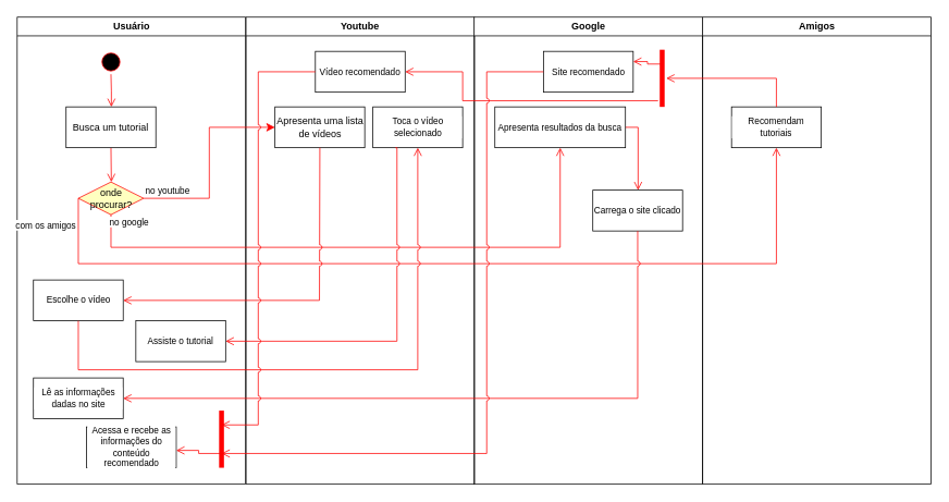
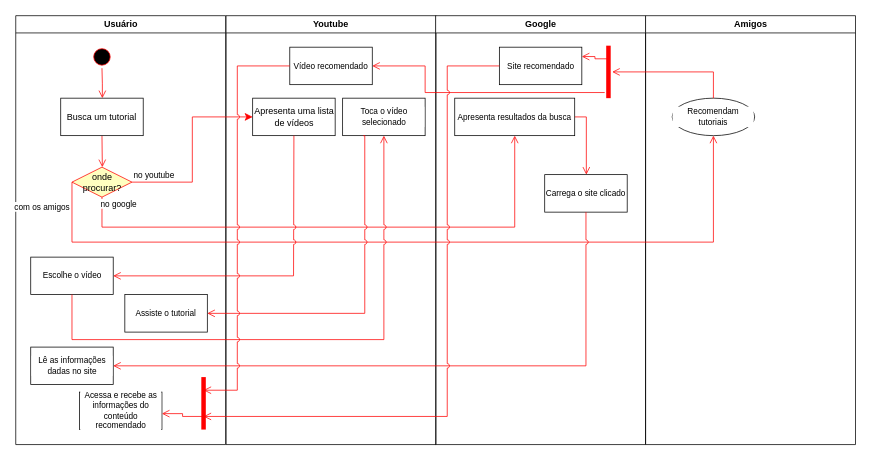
  <mxCell id="0" />
  <mxCell id="1" parent="0" />
  <mxCell id="2" value="Usuário" style="swimlane;whiteSpace=wrap" vertex="1" parent="1"><mxGeometry x="20.5" y="20" width="280" height="572" as="geometry" /></mxCell>
  <mxCell id="3" value="" style="ellipse;shape=startState;fillColor=#000000;strokeColor=#ff0000;" vertex="1" parent="2"><mxGeometry x="100" y="40" width="30" height="30" as="geometry" /></mxCell>
  <mxCell id="4" value="" style="edgeStyle=elbowEdgeStyle;elbow=horizontal;verticalAlign=bottom;endArrow=open;endSize=8;strokeColor=#FF0000;endFill=1;rounded=0" edge="1" parent="2" source="3" target="6"><mxGeometry x="100" y="40" as="geometry"><mxPoint x="115" y="110" as="targetPoint" /></mxGeometry></mxCell>
  <mxCell id="5" style="edgeStyle=elbowEdgeStyle;shape=connector;rounded=0;orthogonalLoop=1;jettySize=auto;elbow=horizontal;html=1;exitX=0.5;exitY=1;exitDx=0;exitDy=0;entryX=0.5;entryY=0;entryDx=0;entryDy=0;strokeColor=#FF0000;align=center;verticalAlign=bottom;fontFamily=Helvetica;fontSize=11;fontColor=default;labelBackgroundColor=default;endArrow=open;endFill=1;endSize=8;" edge="1" parent="2" source="6" target="7"><mxGeometry relative="1" as="geometry" /></mxCell>
  <mxCell id="6" value="Busca um tutorial" style="" vertex="1" parent="2"><mxGeometry x="60" y="110" width="110" height="50" as="geometry" /></mxCell>
  <mxCell id="7" value="onde procurar?" style="rhombus;whiteSpace=wrap;html=1;fontColor=#000000;fillColor=#ffffc0;strokeColor=#ff0000;" vertex="1" parent="2"><mxGeometry x="75" y="202" width="80" height="40" as="geometry" /></mxCell>
  <mxCell id="8" value="Escolhe o vídeo" style="html=1;whiteSpace=wrap;fontFamily=Helvetica;fontSize=11;fontColor=default;labelBackgroundColor=default;" vertex="1" parent="2"><mxGeometry x="20" y="322" width="110" height="50" as="geometry" /></mxCell>
  <mxCell id="9" value="Assiste o tutorial" style="html=1;whiteSpace=wrap;fontFamily=Helvetica;fontSize=11;fontColor=default;labelBackgroundColor=default;" vertex="1" parent="2"><mxGeometry x="145.5" y="372" width="110" height="50" as="geometry" /></mxCell>
  <mxCell id="10" value="Lê as informações dadas no site" style="html=1;whiteSpace=wrap;fontFamily=Helvetica;fontSize=11;fontColor=default;labelBackgroundColor=default;" vertex="1" parent="2"><mxGeometry x="20" y="442" width="110" height="50" as="geometry" /></mxCell>
  <mxCell id="11" value="Acessa e recebe as informações do conteúdo recomendado" style="html=1;whiteSpace=wrap;fontFamily=Helvetica;fontSize=11;fontColor=default;labelBackgroundColor=default;" vertex="1" parent="2"><mxGeometry x="85" y="502" width="110" height="50" as="geometry" /></mxCell>
  <mxCell id="12" style="edgeStyle=elbowEdgeStyle;shape=connector;rounded=0;orthogonalLoop=1;jettySize=auto;elbow=horizontal;html=1;exitX=0.75;exitY=0.5;exitDx=0;exitDy=0;exitPerimeter=0;entryX=1;entryY=0.5;entryDx=0;entryDy=0;strokeColor=#FF0000;align=center;verticalAlign=bottom;fontFamily=Helvetica;fontSize=11;fontColor=default;labelBackgroundColor=default;endArrow=open;endFill=1;endSize=8;" edge="1" parent="2" source="13"><mxGeometry relative="1" as="geometry"><mxPoint x="250.5" y="503.25" as="sourcePoint" /><mxPoint x="195" y="530.75" as="targetPoint" /></mxGeometry></mxCell>
  <mxCell id="13" value="" style="shape=line;html=1;strokeWidth=6;strokeColor=#ff0000;fontFamily=Helvetica;fontSize=11;fontColor=default;labelBackgroundColor=default;direction=south;" vertex="1" parent="2"><mxGeometry x="245.5" y="482" width="10" height="70" as="geometry" /></mxCell>
  <mxCell id="14" value="Youtube" style="swimlane;whiteSpace=wrap" vertex="1" parent="1"><mxGeometry x="301" y="20" width="280" height="572" as="geometry" /></mxCell>
  <mxCell id="15" style="edgeStyle=orthogonalEdgeStyle;rounded=0;orthogonalLoop=1;jettySize=auto;html=1;exitX=0.5;exitY=0;exitDx=0;exitDy=0;" edge="1" parent="14"><mxGeometry relative="1" as="geometry"><mxPoint x="75.5" y="110" as="targetPoint" /><mxPoint x="75" y="110" as="sourcePoint" /></mxGeometry></mxCell>
  <mxCell id="16" value="Apresenta uma lista de vídeos" style="html=1;whiteSpace=wrap;" vertex="1" parent="14"><mxGeometry x="35.5" y="110" width="110" height="50" as="geometry" /></mxCell>
  <mxCell id="17" value="Toca o vídeo selecionado" style="html=1;whiteSpace=wrap;fontFamily=Helvetica;fontSize=11;fontColor=default;labelBackgroundColor=default;" vertex="1" parent="14"><mxGeometry x="155.5" y="110" width="110" height="50" as="geometry" /></mxCell>
  <mxCell id="18" value="Vídeo recomendado" style="html=1;whiteSpace=wrap;fontFamily=Helvetica;fontSize=11;fontColor=default;labelBackgroundColor=default;" vertex="1" parent="14"><mxGeometry x="85" y="42" width="110" height="50" as="geometry" /></mxCell>
  <mxCell id="19" value="Google" style="swimlane;whiteSpace=wrap;startSize=23;" vertex="1" parent="1"><mxGeometry x="580.5" y="20" width="280" height="572" as="geometry" /></mxCell>
  <mxCell id="20" style="edgeStyle=elbowEdgeStyle;shape=connector;rounded=0;orthogonalLoop=1;jettySize=auto;elbow=horizontal;html=1;exitX=1;exitY=0.5;exitDx=0;exitDy=0;entryX=0.5;entryY=0;entryDx=0;entryDy=0;strokeColor=#FF0000;align=center;verticalAlign=bottom;fontFamily=Helvetica;fontSize=11;fontColor=default;labelBackgroundColor=default;endArrow=open;endFill=1;endSize=8;" edge="1" parent="19" source="21" target="22"><mxGeometry relative="1" as="geometry"><Array as="points"><mxPoint x="201" y="172" /></Array></mxGeometry></mxCell>
  <mxCell id="21" value="Apresenta resultados da busca" style="html=1;whiteSpace=wrap;fontFamily=Helvetica;fontSize=11;fontColor=default;labelBackgroundColor=default;" vertex="1" parent="19"><mxGeometry x="25.5" y="110" width="160" height="50" as="geometry" /></mxCell>
  <mxCell id="22" value="Carrega o site clicado" style="html=1;whiteSpace=wrap;fontFamily=Helvetica;fontSize=11;fontColor=default;labelBackgroundColor=default;" vertex="1" parent="19"><mxGeometry x="145.5" y="212" width="110" height="50" as="geometry" /></mxCell>
  <mxCell id="23" value="Site recomendado" style="html=1;whiteSpace=wrap;fontFamily=Helvetica;fontSize=11;fontColor=default;labelBackgroundColor=default;" vertex="1" parent="19"><mxGeometry x="85" y="42" width="110" height="50" as="geometry" /></mxCell>
  <mxCell id="24" style="edgeStyle=elbowEdgeStyle;shape=connector;rounded=0;orthogonalLoop=1;jettySize=auto;elbow=horizontal;html=1;exitX=0.25;exitY=0.5;exitDx=0;exitDy=0;exitPerimeter=0;entryX=1;entryY=0.25;entryDx=0;entryDy=0;strokeColor=#FF0000;align=center;verticalAlign=bottom;fontFamily=Helvetica;fontSize=11;fontColor=default;labelBackgroundColor=default;endArrow=open;endFill=1;endSize=8;" edge="1" parent="19" source="25" target="23"><mxGeometry relative="1" as="geometry" /></mxCell>
  <mxCell id="25" value="" style="shape=line;html=1;strokeWidth=6;strokeColor=#ff0000;fontFamily=Helvetica;fontSize=11;fontColor=default;labelBackgroundColor=default;direction=south;" vertex="1" parent="19"><mxGeometry x="225.5" y="40" width="10" height="70" as="geometry" /></mxCell>
  <mxCell id="26" style="edgeStyle=elbowEdgeStyle;shape=connector;rounded=0;orthogonalLoop=1;jettySize=auto;html=1;exitX=0.75;exitY=0.5;exitDx=0;exitDy=0;exitPerimeter=0;entryX=1;entryY=0.5;entryDx=0;entryDy=0;strokeColor=#FF0000;align=center;verticalAlign=bottom;fontFamily=Helvetica;fontSize=11;fontColor=default;labelBackgroundColor=default;endArrow=open;endFill=1;endSize=8;" edge="1" parent="19" target="18"><mxGeometry relative="1" as="geometry"><mxPoint x="225.5" y="102.5" as="sourcePoint" /><mxPoint x="-144.5" y="102" as="targetPoint" /><Array as="points"><mxPoint x="-14" y="72" /></Array></mxGeometry></mxCell>
  <mxCell id="27" value="no youtube" style="edgeStyle=orthogonalEdgeStyle;html=1;align=left;verticalAlign=bottom;endArrow=classic;endSize=8;strokeColor=#ff0000;rounded=0;entryX=0;entryY=0.5;entryDx=0;entryDy=0;" edge="1" parent="1" source="7" target="16"><mxGeometry x="-1" relative="1" as="geometry"><mxPoint x="286" y="242" as="targetPoint" /></mxGeometry></mxCell>
  <mxCell id="28" value="Amigos" style="swimlane;whiteSpace=wrap;startSize=23;" vertex="1" parent="1"><mxGeometry x="860.5" y="20" width="280" height="572" as="geometry" /></mxCell>
- <mxCell id="29" value="Recomendam tutoriais" style="html=1;whiteSpace=wrap;fontFamily=Helvetica;fontSize=11;fontColor=default;labelBackgroundColor=default;" vertex="1" parent="28"><mxGeometry x="35.5" y="110" width="110" height="50" as="geometry" /></mxCell>
+ <mxCell id="29" value="Recomendam tutoriais" style="ellipse;html=1;whiteSpace=wrap;fontFamily=Helvetica;fontSize=11;fontColor=default;labelBackgroundColor=default;" vertex="1" parent="28"><mxGeometry x="35.5" y="110" width="110" height="50" as="geometry" /></mxCell>
  <mxCell id="30" style="edgeStyle=elbowEdgeStyle;shape=connector;rounded=0;orthogonalLoop=1;jettySize=auto;elbow=horizontal;html=1;exitX=0.5;exitY=0;exitDx=0;exitDy=0;strokeColor=#FF0000;align=center;verticalAlign=bottom;fontFamily=Helvetica;fontSize=11;fontColor=default;labelBackgroundColor=default;endArrow=open;endFill=1;endSize=8;" edge="1" parent="28" source="29" target="29"><mxGeometry relative="1" as="geometry" /></mxCell>
  <mxCell id="31" value="" style="edgeStyle=elbowEdgeStyle;shape=connector;rounded=0;orthogonalLoop=1;jettySize=auto;elbow=vertical;html=1;exitX=0.5;exitY=1;exitDx=0;exitDy=0;strokeColor=#FF0000;align=center;verticalAlign=bottom;fontFamily=Helvetica;fontSize=11;fontColor=default;labelBackgroundColor=default;endArrow=open;endFill=1;endSize=8;targetPerimeterSpacing=0;entryX=0.5;entryY=1;entryDx=0;entryDy=0;" edge="1" parent="1" source="7" target="21"><mxGeometry relative="1" as="geometry"><mxPoint x="136" y="291" as="sourcePoint" /><mxPoint x="671" y="262" as="targetPoint" /><Array as="points"><mxPoint x="396" y="302" /></Array></mxGeometry></mxCell>
  <mxCell id="32" value="no google" style="edgeLabel;html=1;align=left;verticalAlign=bottom;resizable=0;points=[];fontFamily=Helvetica;fontSize=11;fontColor=default;labelBackgroundColor=default;horizontal=1;labelPosition=right;verticalLabelPosition=top;" connectable="0" vertex="1" parent="31"><mxGeometry x="-0.951" y="-4" relative="1" as="geometry"><mxPoint as="offset" /></mxGeometry></mxCell>
  <mxCell id="33" style="edgeStyle=elbowEdgeStyle;shape=connector;rounded=0;orthogonalLoop=1;jettySize=auto;elbow=vertical;html=1;exitX=0;exitY=0.5;exitDx=0;exitDy=0;strokeColor=#FF0000;align=center;verticalAlign=bottom;fontFamily=Helvetica;fontSize=11;fontColor=default;labelBackgroundColor=default;endArrow=open;endFill=1;endSize=8;entryX=0.5;entryY=1;entryDx=0;entryDy=0;" edge="1" parent="1" source="7" target="29"><mxGeometry relative="1" as="geometry"><mxPoint x="56" y="422" as="targetPoint" /><Array as="points"><mxPoint x="516" y="322" /></Array></mxGeometry></mxCell>
  <mxCell id="34" value="com os amigos" style="edgeLabel;html=1;align=right;verticalAlign=middle;resizable=0;points=[];fontFamily=Helvetica;fontSize=11;fontColor=default;labelBackgroundColor=default;labelPosition=left;verticalLabelPosition=middle;" connectable="0" vertex="1" parent="33"><mxGeometry x="-0.94" y="-3" relative="1" as="geometry"><mxPoint as="offset" /></mxGeometry></mxCell>
  <mxCell id="35" style="edgeStyle=elbowEdgeStyle;shape=connector;rounded=0;orthogonalLoop=1;jettySize=auto;elbow=horizontal;html=1;exitX=0.5;exitY=1;exitDx=0;exitDy=0;entryX=1;entryY=0.5;entryDx=0;entryDy=0;strokeColor=#FF0000;align=center;verticalAlign=bottom;fontFamily=Helvetica;fontSize=11;fontColor=default;labelBackgroundColor=default;endArrow=open;endFill=1;endSize=8;jumpStyle=arc;" edge="1" parent="1" source="16" target="8"><mxGeometry relative="1" as="geometry"><Array as="points"><mxPoint x="391" y="262" /></Array></mxGeometry></mxCell>
  <mxCell id="36" style="edgeStyle=elbowEdgeStyle;shape=connector;rounded=0;orthogonalLoop=1;jettySize=auto;elbow=vertical;html=1;exitX=0.5;exitY=1;exitDx=0;exitDy=0;entryX=0.5;entryY=1;entryDx=0;entryDy=0;strokeColor=#FF0000;align=center;verticalAlign=bottom;fontFamily=Helvetica;fontSize=11;fontColor=default;labelBackgroundColor=default;endArrow=open;endFill=1;endSize=8;jumpStyle=arc;" edge="1" parent="1" source="8" target="17"><mxGeometry relative="1" as="geometry"><Array as="points"><mxPoint x="306" y="452" /></Array></mxGeometry></mxCell>
  <mxCell id="37" style="edgeStyle=elbowEdgeStyle;shape=connector;rounded=0;orthogonalLoop=1;jettySize=auto;elbow=horizontal;html=1;exitX=0.25;exitY=1;exitDx=0;exitDy=0;entryX=1;entryY=0.5;entryDx=0;entryDy=0;strokeColor=#FF0000;align=center;verticalAlign=bottom;fontFamily=Helvetica;fontSize=11;fontColor=default;labelBackgroundColor=default;endArrow=open;endFill=1;endSize=8;jumpStyle=arc;" edge="1" parent="1" source="17" target="9"><mxGeometry relative="1" as="geometry"><Array as="points"><mxPoint x="486" y="292" /></Array></mxGeometry></mxCell>
  <mxCell id="38" style="edgeStyle=elbowEdgeStyle;shape=connector;rounded=0;orthogonalLoop=1;jettySize=auto;elbow=horizontal;html=1;exitX=0.5;exitY=1;exitDx=0;exitDy=0;entryX=1;entryY=0.5;entryDx=0;entryDy=0;strokeColor=#FF0000;align=center;verticalAlign=bottom;fontFamily=Helvetica;fontSize=11;fontColor=default;labelBackgroundColor=default;endArrow=open;endFill=1;endSize=8;jumpStyle=arc;" edge="1" parent="1" source="22" target="10"><mxGeometry relative="1" as="geometry"><Array as="points"><mxPoint x="781" y="372" /></Array></mxGeometry></mxCell>
  <mxCell id="39" style="edgeStyle=elbowEdgeStyle;shape=connector;rounded=0;orthogonalLoop=1;jettySize=auto;elbow=horizontal;html=1;exitX=0.5;exitY=0;exitDx=0;exitDy=0;strokeColor=#FF0000;align=center;verticalAlign=bottom;fontFamily=Helvetica;fontSize=11;fontColor=default;labelBackgroundColor=default;endArrow=open;endFill=1;endSize=8;" edge="1" parent="1" source="29" target="25"><mxGeometry relative="1" as="geometry"><mxPoint x="951" y="130" as="targetPoint" /><Array as="points"><mxPoint x="951" y="95" /></Array></mxGeometry></mxCell>
  <mxCell id="40" style="edgeStyle=elbowEdgeStyle;shape=connector;rounded=0;orthogonalLoop=1;jettySize=auto;elbow=horizontal;html=1;exitX=0;exitY=0.5;exitDx=0;exitDy=0;entryX=0.25;entryY=0.5;entryDx=0;entryDy=0;entryPerimeter=0;strokeColor=#FF0000;align=center;verticalAlign=bottom;fontFamily=Helvetica;fontSize=11;fontColor=default;labelBackgroundColor=default;endArrow=open;endFill=1;endSize=8;jumpStyle=arc;" edge="1" parent="1" source="18" target="13"><mxGeometry relative="1" as="geometry"><Array as="points"><mxPoint x="316" y="302" /></Array></mxGeometry></mxCell>
  <mxCell id="41" style="edgeStyle=elbowEdgeStyle;shape=connector;rounded=0;orthogonalLoop=1;jettySize=auto;elbow=horizontal;html=1;exitX=0;exitY=0.5;exitDx=0;exitDy=0;entryX=0.75;entryY=0.5;entryDx=0;entryDy=0;entryPerimeter=0;strokeColor=#FF0000;align=center;verticalAlign=bottom;fontFamily=Helvetica;fontSize=11;fontColor=default;labelBackgroundColor=default;endArrow=open;endFill=1;endSize=8;jumpStyle=arc;" edge="1" parent="1" source="23" target="13"><mxGeometry relative="1" as="geometry"><Array as="points"><mxPoint x="596" y="332" /></Array></mxGeometry></mxCell>
